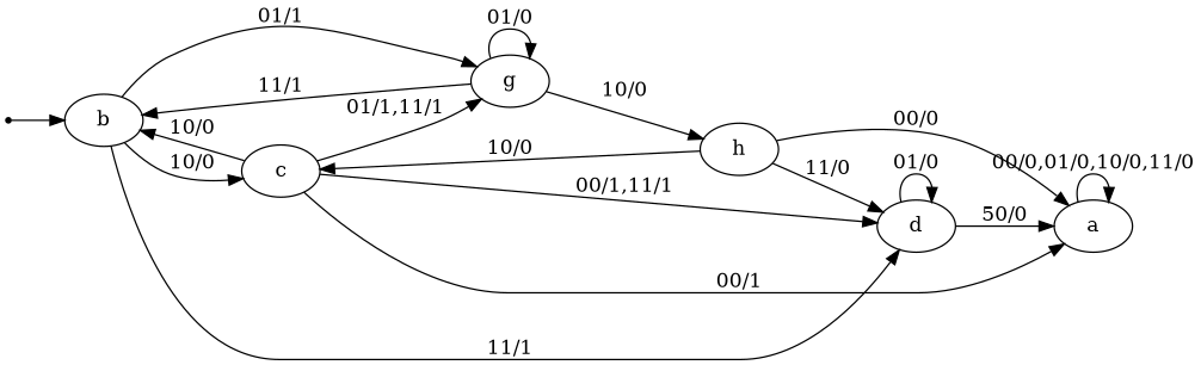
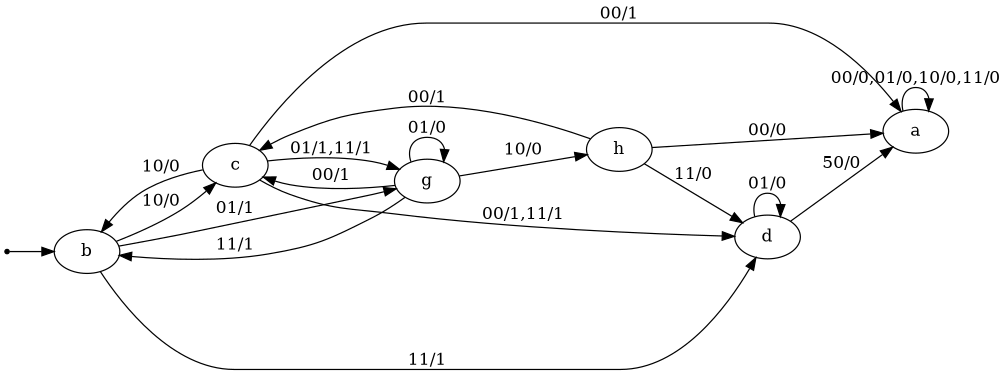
  digraph {
    rankdir=LR
    INIT [shape=point]
    n2 [label=b]
    n3 [label=c]
    n4 [label=d]
    n5 [label=g]
    n6 [label=a]
    n7 [label=h]
    INIT -> n2
    n2 -> n3 [label="10/0"]
    n2 -> n4 [label="11/1"]
    n2 -> n5 [label="01/1"]
    n3 -> n2 [label="10/0"]
    n3 -> n4 [label="00/1,11/1"]
    n3 -> n5 [label="01/1,11/1"]
    n3 -> n6 [label="00/1"]
    n4 -> n4 [label="01/0"]
    n4 -> n6 [label="50/0"]
    n5 -> n2 [label="11/1"]
+   n5 -> n3 [label="00/1"]
    n5 -> n5 [label="01/0"]
    n5 -> n7 [label="10/0"]
    n6 -> n6 [label="00/0,01/0,10/0,11/0"]
-   n7 -> n3 [label="10/0"]
+   n7 -> n3 [label="00/1"]
    n7 -> n4 [label="11/0"]
    n7 -> n6 [label="00/0"]
  }
